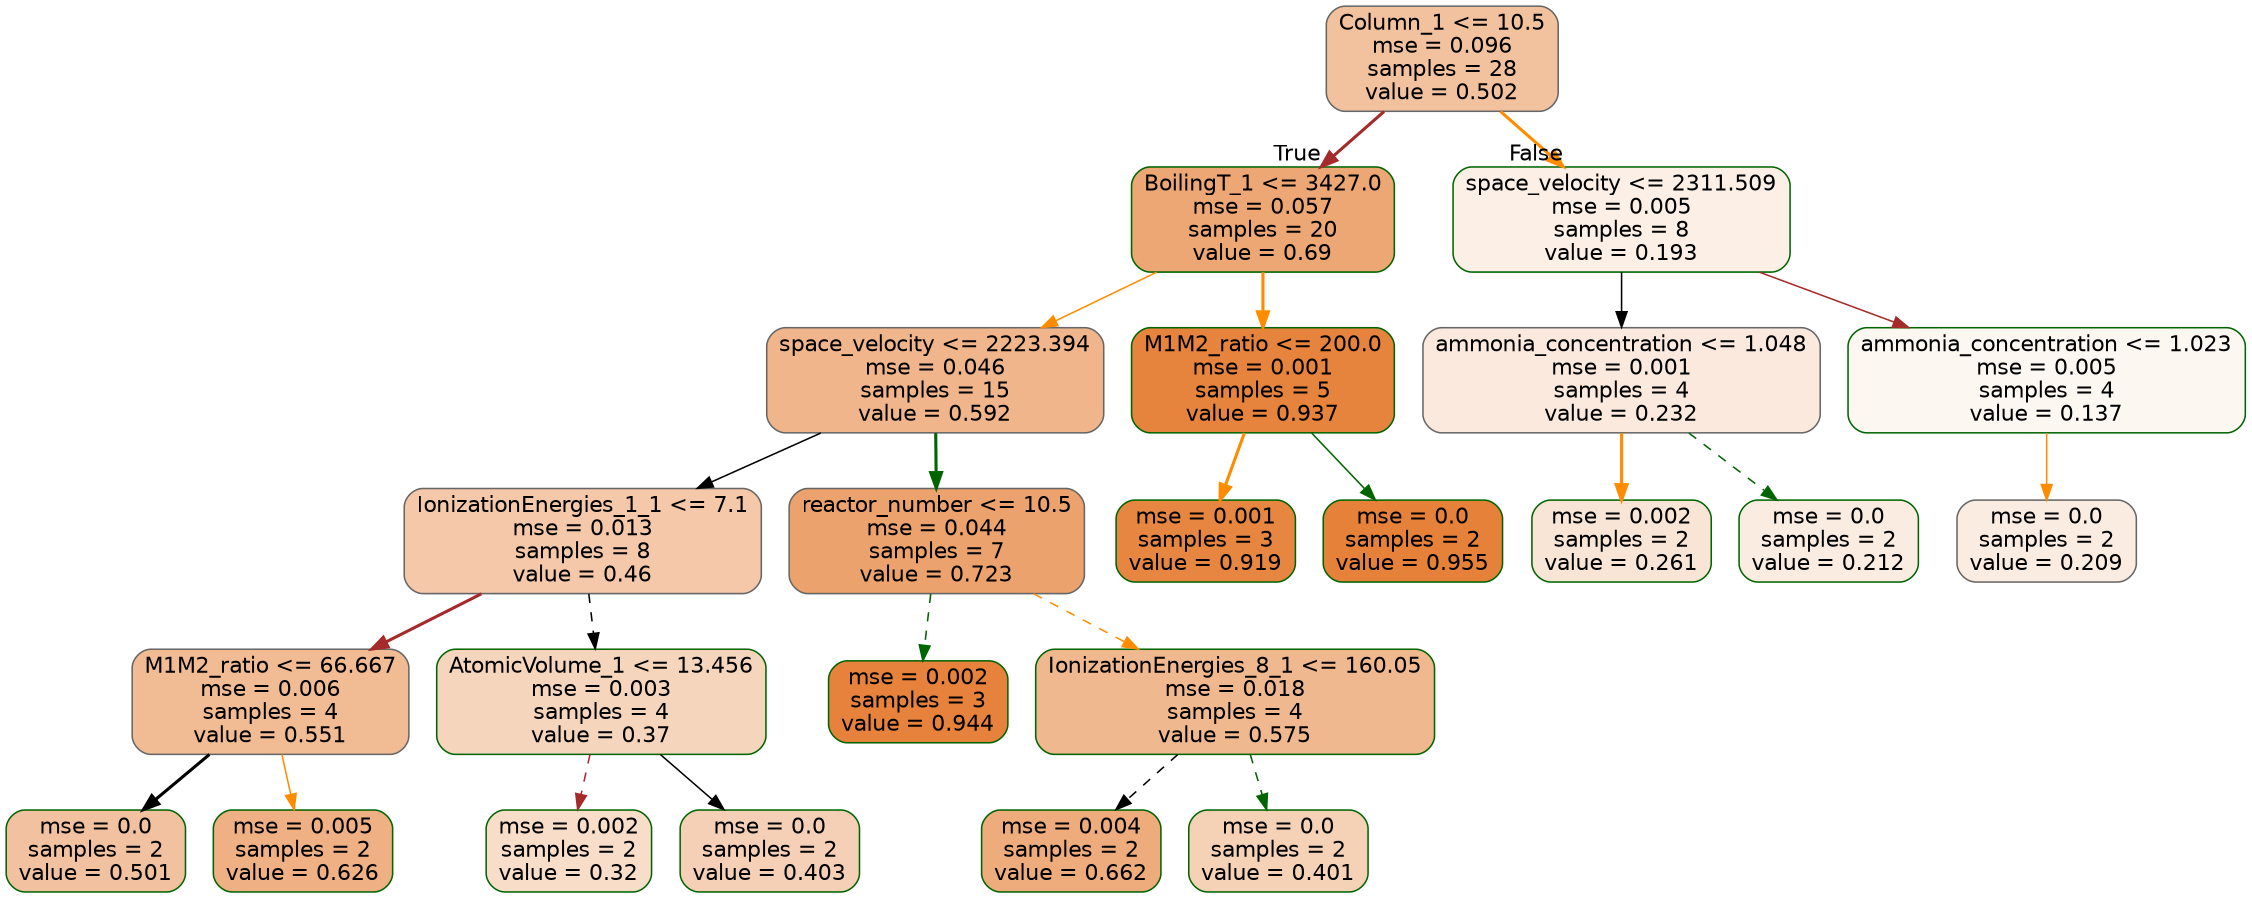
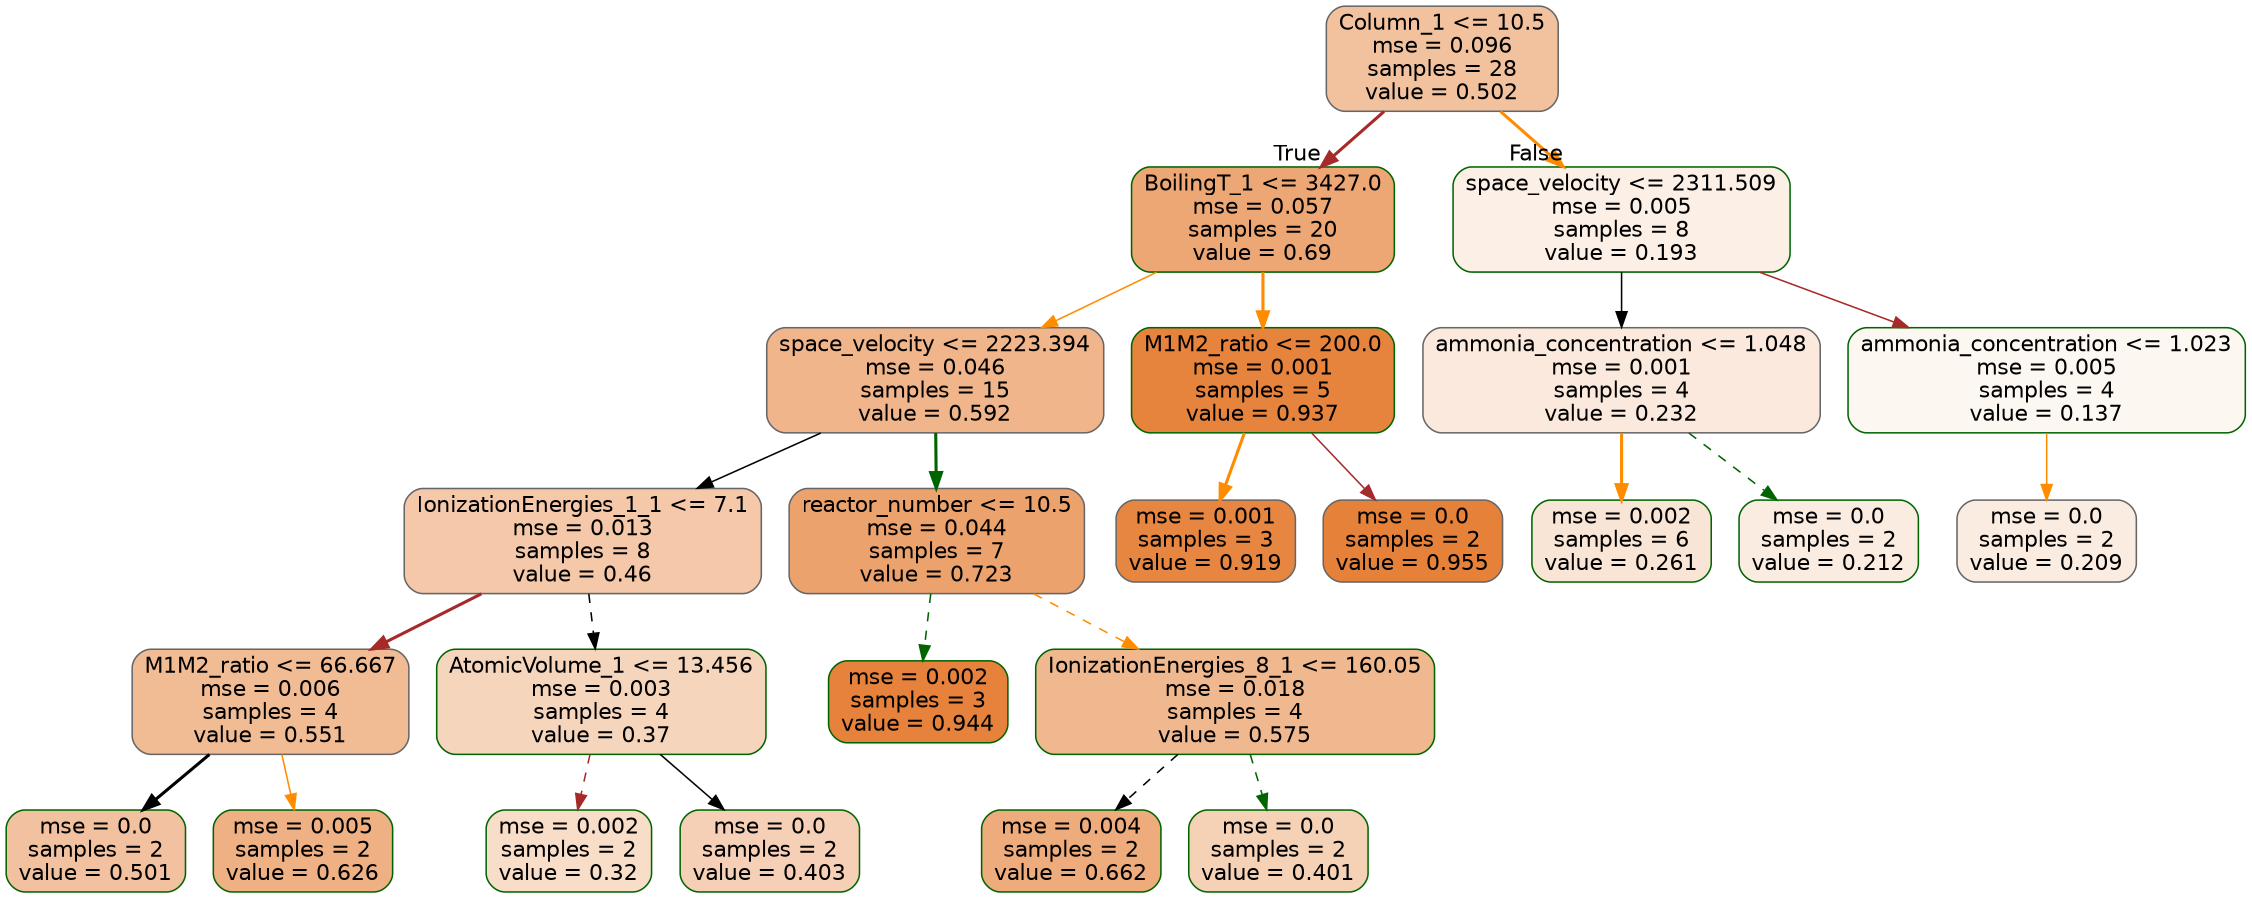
  digraph {
    node [color=darkgreen fontname=helvetica shape=box style="filled, rounded"]
    edge [color=darkorange fontname=helvetica style=bold]
    n1 [color=gray40 fillcolor="#e581397b" label="Column_1 <= 10.5\nmse = 0.096\nsamples = 28\nvalue = 0.502"]
    n2 [fillcolor="#e58139b2" label="BoilingT_1 <= 3427.0\nmse = 0.057\nsamples = 20\nvalue = 0.69"]
    n3 [fillcolor="#e5813920" label="space_velocity <= 2311.509\nmse = 0.005\nsamples = 8\nvalue = 0.193"]
    n4 [color=gray40 fillcolor="#e5813995" label="space_velocity <= 2223.394\nmse = 0.046\nsamples = 15\nvalue = 0.592"]
    n5 [fillcolor="#e58139fa" label="M1M2_ratio <= 200.0\nmse = 0.001\nsamples = 5\nvalue = 0.937"]
    n6 [color=gray40 fillcolor="#e581392c" label="ammonia_concentration <= 1.048\nmse = 0.001\nsamples = 4\nvalue = 0.232"]
    n7 [fillcolor="#e5813910" label="ammonia_concentration <= 1.023\nmse = 0.005\nsamples = 4\nvalue = 0.137"]
    n8 [color=gray40 fillcolor="#e581396e" label="IonizationEnergies_1_1 <= 7.1\nmse = 0.013\nsamples = 8\nvalue = 0.46"]
    n9 [color=gray40 fillcolor="#e58139bb" label="reactor_number <= 10.5\nmse = 0.044\nsamples = 7\nvalue = 0.723"]
-   n10 [fillcolor="#e58139f5" label="mse = 0.001\nsamples = 3\nvalue = 0.919"]
-   n11 [fillcolor="#e58139ff" label="mse = 0.0\nsamples = 2\nvalue = 0.955"]
+   n10 [color=gray40 fillcolor="#e58139f5" label="mse = 0.001\nsamples = 3\nvalue = 0.919"]
+   n11 [color=gray40 fillcolor="#e58139ff" label="mse = 0.0\nsamples = 2\nvalue = 0.955"]
    n12 [color=gray40 fillcolor="#e5813989" label="M1M2_ratio <= 66.667\nmse = 0.006\nsamples = 4\nvalue = 0.551"]
    n13 [fillcolor="#e5813954" label="AtomicVolume_1 <= 13.456\nmse = 0.003\nsamples = 4\nvalue = 0.37"]
    n14 [fillcolor="#e58139fc" label="mse = 0.002\nsamples = 3\nvalue = 0.944"]
    n15 [fillcolor="#e5813990" label="IonizationEnergies_8_1 <= 160.05\nmse = 0.018\nsamples = 4\nvalue = 0.575"]
    n16 [fillcolor="#e581397a" label="mse = 0.0\nsamples = 2\nvalue = 0.501"]
    n17 [fillcolor="#e581399f" label="mse = 0.005\nsamples = 2\nvalue = 0.626"]
    n18 [fillcolor="#e5813945" label="mse = 0.002\nsamples = 2\nvalue = 0.32"]
    n19 [fillcolor="#e581395e" label="mse = 0.0\nsamples = 2\nvalue = 0.403"]
    n20 [fillcolor="#e58139a9" label="mse = 0.004\nsamples = 2\nvalue = 0.662"]
    n21 [fillcolor="#e581395d" label="mse = 0.0\nsamples = 2\nvalue = 0.401"]
-   n22 [fillcolor="#e5813934" label="mse = 0.002\nsamples = 2\nvalue = 0.261"]
+   n22 [fillcolor="#e5813934" label="mse = 0.002\nsamples = 6\nvalue = 0.261"]
    n23 [fillcolor="#e5813926" label="mse = 0.0\nsamples = 2\nvalue = 0.212"]
    n24 [color=gray40 fillcolor="#e5813925" label="mse = 0.0\nsamples = 2\nvalue = 0.209"]
    n1 -> n2 [color=brown headlabel=True labelangle=45 labeldistance=2.5]
    n1 -> n3 [headlabel=False labelangle=-45 labeldistance=2.5]
    n2 -> n4 [style=solid]
    n2 -> n5
    n3 -> n6 [color=black style=solid]
    n3 -> n7 [color=brown style=solid]
    n4 -> n8 [color=black style=solid]
    n4 -> n9 [color=darkgreen]
    n5 -> n10
-   n5 -> n11 [color=darkgreen style=solid]
+   n5 -> n11 [color=brown style=solid]
    n6 -> n22
    n6 -> n23 [color=darkgreen style=dashed]
    n7 -> n24 [style=solid]
    n8 -> n12 [color=brown]
    n8 -> n13 [color=black style=dashed]
    n9 -> n14 [color=darkgreen style=dashed]
    n9 -> n15 [style=dashed]
    n12 -> n16 [color=black]
    n12 -> n17 [style=solid]
    n13 -> n18 [color=brown style=dashed]
    n13 -> n19 [color=black style=solid]
    n15 -> n20 [color=black style=dashed]
    n15 -> n21 [color=darkgreen style=dashed]
  }
